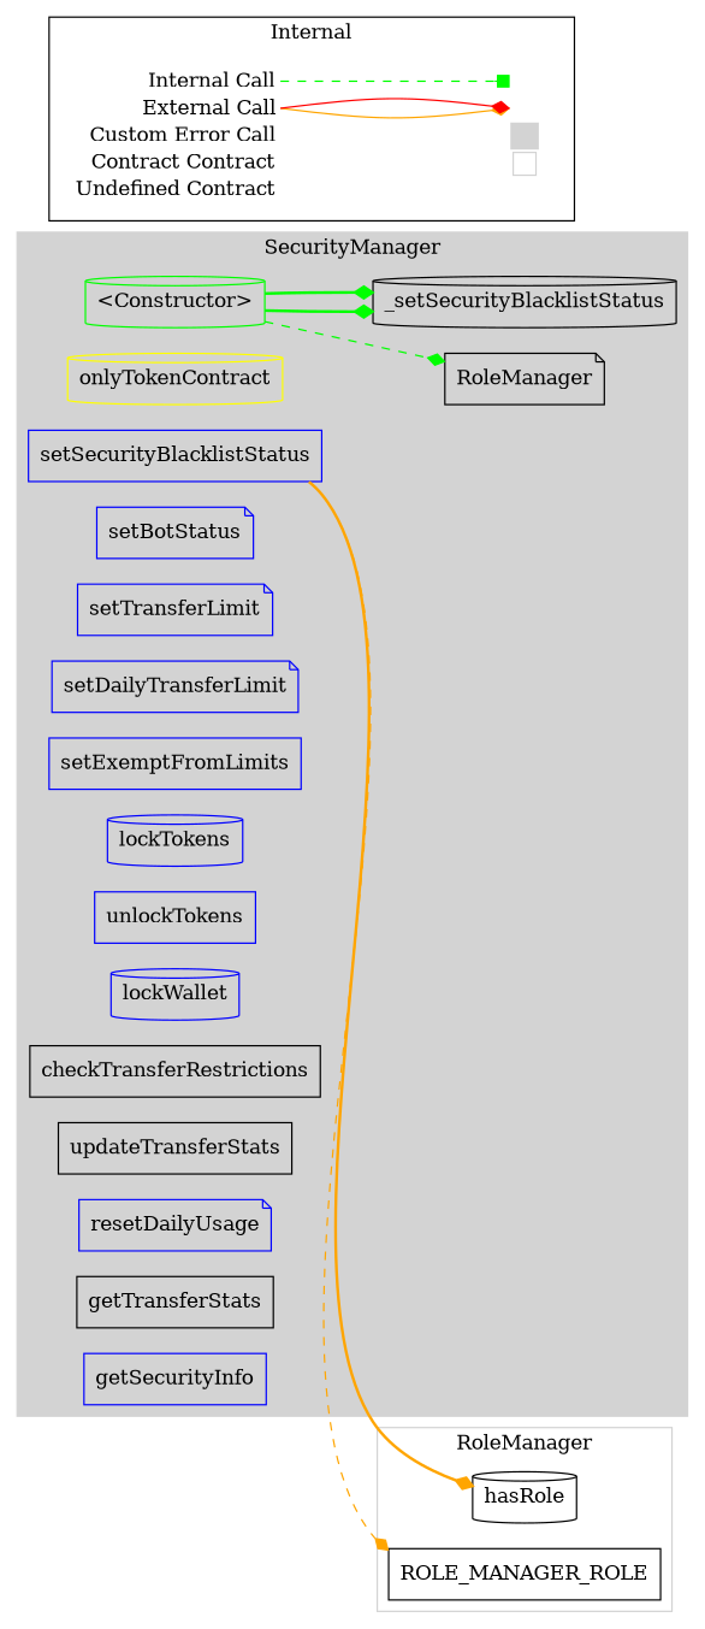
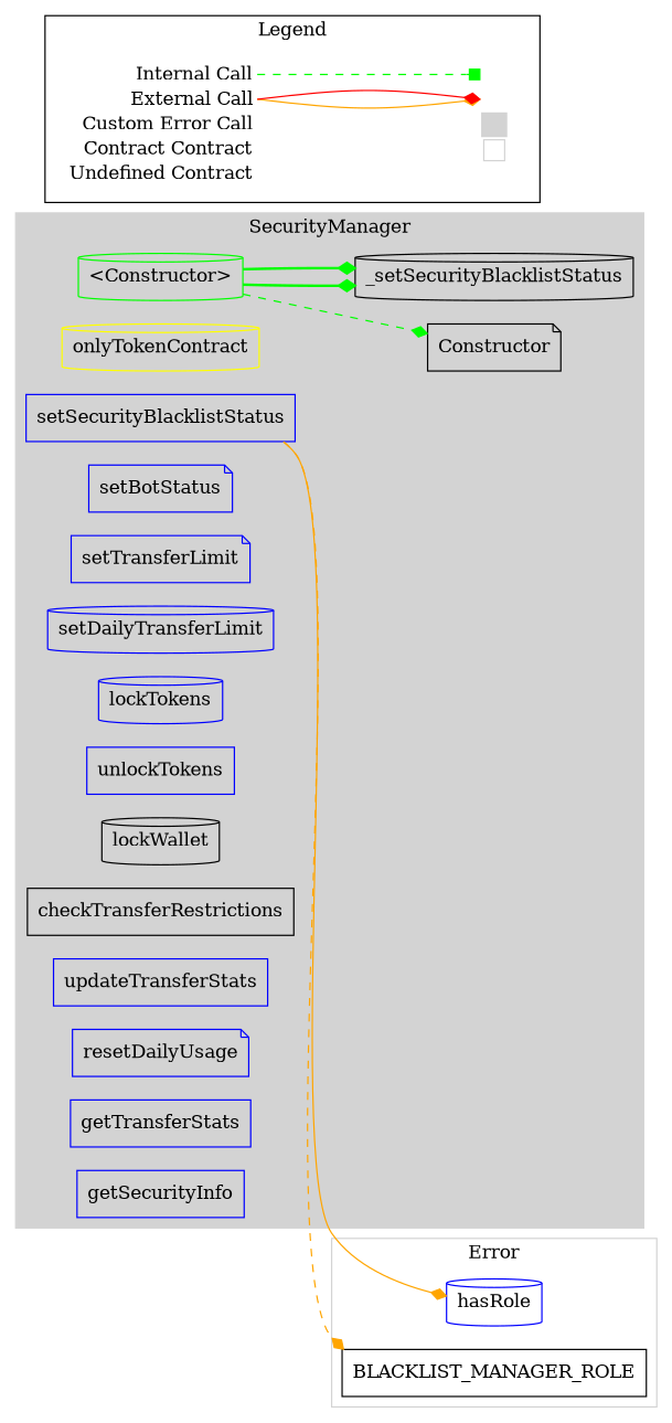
  digraph {
    compound=true
    rankdir=LR
    node [color=blue shape=box]
    edge [arrowhead=diamond color=green style=dashed]
    n1 [color=green label="<Constructor>" shape=cylinder]
    n2 [color=yellow label=onlyTokenContract shape=cylinder]
    n3 [label=setSecurityBlacklistStatus]
    n4 [label=setBotStatus shape=note]
    n5 [label=setTransferLimit shape=note]
-   n6 [label=setDailyTransferLimit shape=note]
-   n7 [label=setExemptFromLimits]
+   n6 [label=setDailyTransferLimit shape=cylinder]
    n8 [label=lockTokens shape=cylinder]
    n9 [label=unlockTokens]
-   n10 [label=lockWallet shape=cylinder]
+   n10 [color=black label=lockWallet shape=cylinder]
    n11 [color=black label=checkTransferRestrictions]
-   n12 [color=black label=updateTransferStats]
+   n12 [label=updateTransferStats]
    n13 [label=resetDailyUsage shape=note]
-   n14 [color=black label=getTransferStats]
+   n14 [label=getTransferStats]
    n15 [label=getSecurityInfo]
-   n16 [label=RoleManager shape=note color=""]
+   n16 [label=Constructor shape=note color=""]
    n17 [label=_setSecurityBlacklistStatus shape=cylinder color=""]
-   n18 [label=hasRole shape=cylinder color=""]
-   n19 [label=ROLE_MANAGER_ROLE color=""]
+   n18 [label=hasRole shape=cylinder]
+   n19 [label=BLACKLIST_MANAGER_ROLE color=""]
    n20 [label=<<table border="0" cellpadding="2" cellspacing="0" cellborder="0">   <tr><td align="right" port="i1">Internal Call</td></tr>   <tr><td align="right" port="i2">External Call</td></tr>   <tr><td align="right" port="i2">Custom Error Call</td></tr>   <tr><td align="right" port="i3">Contract Contract</td></tr>   <tr><td align="right" port="i4">Undefined Contract</td></tr>   </table>> shape=plaintext color=""]
    n21 [label=<<table border="0" cellpadding="2" cellspacing="0" cellborder="0">   <tr><td port="i1">&nbsp;&nbsp;&nbsp;</td></tr>   <tr><td port="i2">&nbsp;&nbsp;&nbsp;</td></tr>   <tr><td port="i3" bgcolor="lightgray">&nbsp;&nbsp;&nbsp;</td></tr>   <tr><td port="i4">     <table border="1" cellborder="0" cellspacing="0" cellpadding="7" color="lightgray">       <tr>        <td></td>       </tr>      </table>   </td></tr>   </table>> shape=plaintext color=""]
    subgraph cluster_1 {
      bgcolor=lightgray
      color=lightgray
      label=SecurityManager
      style=filled
      n1
      n2
      n3
      n4
      n5
      n6
-     n7
      n8
      n9
      n10
      n11
      n12
      n13
      n14
      n15
      n16
      n17
    }
    subgraph cluster_2 {
      color=lightgray
-     label=RoleManager
+     label=Error
      n18
      n19
    }
    subgraph cluster_3 {
-     label=Internal
+     label=Legend
      n20
      n21
    }
    n1 -> n16
    n1 -> n17 [style=bold]
    n1 -> n17 [style=bold]
-   n3 -> n18 [color=orange style=bold]
+   n3 -> n18 [color=orange style=solid]
    n3 -> n19 [color=orange]
    n20 -> n21 [arrowhead=box headport="i1:w" tailport="i1:e"]
    n20 -> n21 [color=orange headport="i2:w" style=solid tailport="i2:e"]
    n20 -> n21 [color=red headport="i2:w" style=solid tailport="i2:e"]
  }
